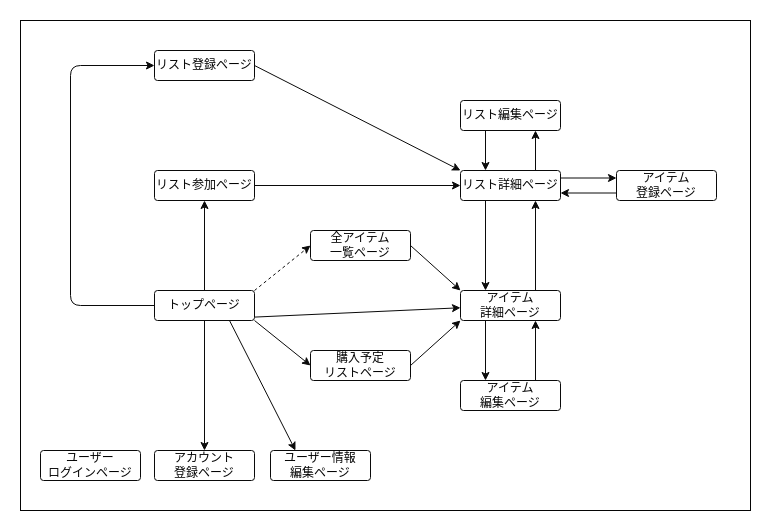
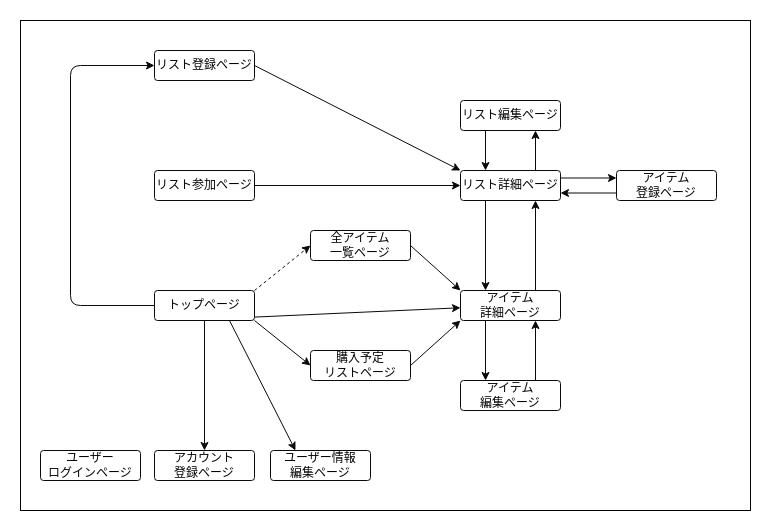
  <mxCell id="0" />
  <mxCell id="1" parent="0" />
  <mxCell id="2" value="" style="rounded=0;whiteSpace=wrap;html=1;strokeColor=#050505;fillColor=#FFFFFF;" vertex="1" parent="1"><mxGeometry x="20" y="20" width="730" height="490" as="geometry" /></mxCell>
  <mxCell id="3" style="html=1;entryX=0;entryY=0.5;entryDx=0;entryDy=0;startArrow=none;startFill=0;exitX=0;exitY=0.5;exitDx=0;exitDy=0;strokeColor=#0A0A0A;fontColor=#050505;" parent="1" source="9" target="11" edge="1"><mxGeometry relative="1" as="geometry"><mxPoint x="170" y="280" as="sourcePoint" /><Array as="points"><mxPoint x="70" y="305" /><mxPoint x="70" y="65" /></Array></mxGeometry></mxCell>
  <mxCell id="4" style="edgeStyle=none;html=1;exitX=0.25;exitY=1;exitDx=0;exitDy=0;startArrow=none;startFill=0;strokeColor=#0A0A0A;fontColor=#050505;" parent="1" source="9" target="28" edge="1"><mxGeometry relative="1" as="geometry" /></mxCell>
  <mxCell id="5" style="edgeStyle=none;html=1;exitX=0.5;exitY=1;exitDx=0;exitDy=0;startArrow=none;startFill=0;strokeColor=#0A0A0A;fontColor=#050505;" parent="1" source="9" target="16" edge="1"><mxGeometry relative="1" as="geometry" /></mxCell>
  <mxCell id="6" style="edgeStyle=none;html=1;exitX=0.75;exitY=1;exitDx=0;exitDy=0;entryX=0.25;entryY=0;entryDx=0;entryDy=0;startArrow=none;startFill=0;strokeColor=#0A0A0A;fontColor=#050505;" parent="1" source="9" target="18" edge="1"><mxGeometry relative="1" as="geometry" /></mxCell>
  <mxCell id="7" style="edgeStyle=none;html=1;exitX=1;exitY=0;exitDx=0;exitDy=0;entryX=0;entryY=0.5;entryDx=0;entryDy=0;startArrow=none;startFill=0;strokeColor=#0A0A0A;fontColor=#050505;dashed=1;" parent="1" source="9" target="15" edge="1"><mxGeometry relative="1" as="geometry" /></mxCell>
  <mxCell id="8" style="edgeStyle=none;html=1;exitX=1;exitY=1;exitDx=0;exitDy=0;entryX=0;entryY=0.5;entryDx=0;entryDy=0;strokeColor=#0A0A0A;fontColor=#050505;" parent="1" source="9" target="34" edge="1"><mxGeometry relative="1" as="geometry" /></mxCell>
  <mxCell id="9" value="トップページ" style="rounded=1;arcSize=10;whiteSpace=wrap;html=1;align=center;strokeColor=#0A0A0A;fontColor=#050505;fillColor=#FFFFFF;" parent="1" vertex="1"><mxGeometry x="154" y="290" width="100" height="30" as="geometry" /></mxCell>
  <mxCell id="10" style="edgeStyle=none;html=1;entryX=0;entryY=0;entryDx=0;entryDy=0;startArrow=none;startFill=0;exitX=1;exitY=0.5;exitDx=0;exitDy=0;strokeColor=#0A0A0A;fontColor=#050505;" parent="1" source="11" target="22" edge="1"><mxGeometry relative="1" as="geometry"><mxPoint x="360" y="185" as="sourcePoint" /></mxGeometry></mxCell>
  <mxCell id="11" value="リスト登録ページ" style="rounded=1;arcSize=10;whiteSpace=wrap;html=1;align=center;strokeColor=#0A0A0A;fontColor=#050505;fillColor=#FFFFFF;" parent="1" vertex="1"><mxGeometry x="154" y="50" width="100" height="30" as="geometry" /></mxCell>
  <mxCell id="12" style="edgeStyle=none;html=1;exitX=0;exitY=0.75;exitDx=0;exitDy=0;entryX=1;entryY=0.75;entryDx=0;entryDy=0;startArrow=none;startFill=0;strokeColor=#0A0A0A;fontColor=#050505;" parent="1" source="13" target="22" edge="1"><mxGeometry relative="1" as="geometry" /></mxCell>
  <mxCell id="13" value="アイテム&lt;br&gt;登録ページ" style="rounded=1;arcSize=10;whiteSpace=wrap;html=1;align=center;strokeColor=#0A0A0A;fontColor=#050505;fillColor=#FFFFFF;" parent="1" vertex="1"><mxGeometry x="616" y="170" width="100" height="30" as="geometry" /></mxCell>
  <mxCell id="14" style="edgeStyle=none;html=1;exitX=1;exitY=0.5;exitDx=0;exitDy=0;entryX=0;entryY=0;entryDx=0;entryDy=0;startArrow=none;startFill=0;strokeColor=#0A0A0A;fontColor=#050505;" parent="1" source="15" target="28" edge="1"><mxGeometry relative="1" as="geometry" /></mxCell>
  <mxCell id="15" value="全アイテム&lt;br&gt;一覧ページ" style="rounded=1;arcSize=10;whiteSpace=wrap;html=1;align=center;strokeColor=#0A0A0A;fontColor=#050505;fillColor=#FFFFFF;" parent="1" vertex="1"><mxGeometry x="310" y="230" width="100" height="30" as="geometry" /></mxCell>
  <mxCell id="16" value="アカウント&lt;br&gt;登録ページ" style="rounded=1;arcSize=10;whiteSpace=wrap;html=1;align=center;strokeColor=#0A0A0A;fontColor=#050505;fillColor=#FFFFFF;" parent="1" vertex="1"><mxGeometry x="154" y="450" width="100" height="30" as="geometry" /></mxCell>
  <mxCell id="17" value="ユーザー&lt;br&gt;ログインページ" style="rounded=1;arcSize=10;whiteSpace=wrap;html=1;align=center;strokeColor=#0A0A0A;fontColor=#050505;fillColor=#FFFFFF;" parent="1" vertex="1"><mxGeometry x="40" y="450" width="100" height="30" as="geometry" /></mxCell>
  <mxCell id="18" value="ユーザー情報&lt;br&gt;編集ページ" style="rounded=1;arcSize=10;whiteSpace=wrap;html=1;align=center;strokeColor=#0A0A0A;fontColor=#050505;fillColor=#FFFFFF;" parent="1" vertex="1"><mxGeometry x="270" y="450" width="100" height="30" as="geometry" /></mxCell>
  <mxCell id="19" style="edgeStyle=none;html=1;startArrow=none;startFill=0;exitX=1;exitY=0.25;exitDx=0;exitDy=0;entryX=0;entryY=0.25;entryDx=0;entryDy=0;strokeColor=#0A0A0A;fontColor=#050505;" parent="1" source="22" target="13" edge="1"><mxGeometry relative="1" as="geometry"><mxPoint x="560" y="185" as="sourcePoint" /><mxPoint x="610" y="160" as="targetPoint" /></mxGeometry></mxCell>
  <mxCell id="20" style="edgeStyle=none;html=1;exitX=0.25;exitY=1;exitDx=0;exitDy=0;entryX=0.25;entryY=0;entryDx=0;entryDy=0;startArrow=none;startFill=0;strokeColor=#0A0A0A;fontColor=#050505;" parent="1" source="22" target="28" edge="1"><mxGeometry relative="1" as="geometry" /></mxCell>
  <mxCell id="21" style="edgeStyle=none;html=1;exitX=0.75;exitY=0;exitDx=0;exitDy=0;entryX=0.75;entryY=1;entryDx=0;entryDy=0;startArrow=none;startFill=0;strokeColor=#0A0A0A;fontColor=#050505;" parent="1" source="22" target="32" edge="1"><mxGeometry relative="1" as="geometry" /></mxCell>
  <mxCell id="22" value="リスト詳細ページ" style="rounded=1;arcSize=10;whiteSpace=wrap;html=1;align=center;strokeColor=#0A0A0A;fontColor=#050505;fillColor=#FFFFFF;" parent="1" vertex="1"><mxGeometry x="460" y="170" width="100" height="30" as="geometry" /></mxCell>
- <mxCell id="23" style="edgeStyle=none;html=1;entryX=0.5;entryY=1;entryDx=0;entryDy=0;startArrow=none;startFill=0;strokeColor=#0A0A0A;fontColor=#050505;" parent="1" source="9" target="26" edge="1"><mxGeometry relative="1" as="geometry"><mxPoint x="630" y="360" as="sourcePoint" /></mxGeometry></mxCell>
  <mxCell id="24" style="edgeStyle=none;html=1;exitX=0.75;exitY=0;exitDx=0;exitDy=0;entryX=0.75;entryY=1;entryDx=0;entryDy=0;startArrow=none;startFill=0;strokeColor=#0A0A0A;fontColor=#050505;" parent="1" source="28" target="22" edge="1"><mxGeometry relative="1" as="geometry" /></mxCell>
  <mxCell id="25" style="edgeStyle=none;html=1;exitX=1;exitY=0.5;exitDx=0;exitDy=0;entryX=0;entryY=0.5;entryDx=0;entryDy=0;strokeColor=#0A0A0A;fontColor=#050505;" parent="1" source="26" target="22" edge="1"><mxGeometry relative="1" as="geometry" /></mxCell>
  <mxCell id="26" value="リスト参加ページ" style="rounded=1;arcSize=10;whiteSpace=wrap;html=1;align=center;strokeColor=#0A0A0A;fontColor=#050505;fillColor=#FFFFFF;" parent="1" vertex="1"><mxGeometry x="154" y="170" width="100" height="30" as="geometry" /></mxCell>
  <mxCell id="27" style="edgeStyle=none;html=1;exitX=0.25;exitY=1;exitDx=0;exitDy=0;startArrow=none;startFill=0;entryX=0.25;entryY=0;entryDx=0;entryDy=0;strokeColor=#0A0A0A;fontColor=#050505;" parent="1" source="28" target="30" edge="1"><mxGeometry relative="1" as="geometry" /></mxCell>
  <mxCell id="28" value="アイテム&lt;br&gt;詳細ページ" style="rounded=1;arcSize=10;whiteSpace=wrap;html=1;align=center;strokeColor=#0A0A0A;fontColor=#050505;fillColor=#FFFFFF;" parent="1" vertex="1"><mxGeometry x="460" y="290" width="100" height="30" as="geometry" /></mxCell>
  <mxCell id="29" style="edgeStyle=none;html=1;exitX=0.75;exitY=0;exitDx=0;exitDy=0;entryX=0.75;entryY=1;entryDx=0;entryDy=0;startArrow=none;startFill=0;strokeColor=#0A0A0A;fontColor=#050505;" parent="1" source="30" target="28" edge="1"><mxGeometry relative="1" as="geometry" /></mxCell>
  <mxCell id="30" value="アイテム&lt;br&gt;編集ページ" style="rounded=1;arcSize=10;whiteSpace=wrap;html=1;align=center;strokeColor=#0A0A0A;fontColor=#050505;fillColor=#FFFFFF;" parent="1" vertex="1"><mxGeometry x="460" y="380" width="100" height="30" as="geometry" /></mxCell>
  <mxCell id="31" style="edgeStyle=none;html=1;exitX=0.25;exitY=1;exitDx=0;exitDy=0;entryX=0.25;entryY=0;entryDx=0;entryDy=0;startArrow=none;startFill=0;strokeColor=#0A0A0A;fontColor=#050505;" parent="1" source="32" target="22" edge="1"><mxGeometry relative="1" as="geometry" /></mxCell>
  <mxCell id="32" value="リスト編集ページ" style="rounded=1;arcSize=10;whiteSpace=wrap;html=1;align=center;strokeColor=#0A0A0A;fontColor=#050505;fillColor=#FFFFFF;" parent="1" vertex="1"><mxGeometry x="460" y="100" width="100" height="30" as="geometry" /></mxCell>
  <mxCell id="33" style="edgeStyle=none;html=1;exitX=1;exitY=0.5;exitDx=0;exitDy=0;entryX=0;entryY=1;entryDx=0;entryDy=0;strokeColor=#0A0A0A;fontColor=#050505;" parent="1" source="34" target="28" edge="1"><mxGeometry relative="1" as="geometry" /></mxCell>
  <mxCell id="34" value="購入予定&lt;br&gt;リストページ" style="rounded=1;arcSize=10;whiteSpace=wrap;html=1;align=center;strokeColor=#0A0A0A;fontColor=#050505;fillColor=#FFFFFF;" parent="1" vertex="1"><mxGeometry x="310" y="350" width="100" height="30" as="geometry" /></mxCell>
